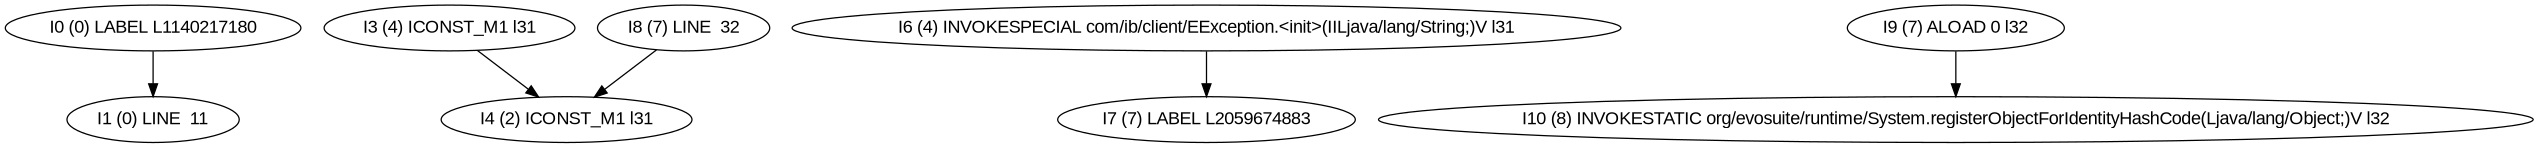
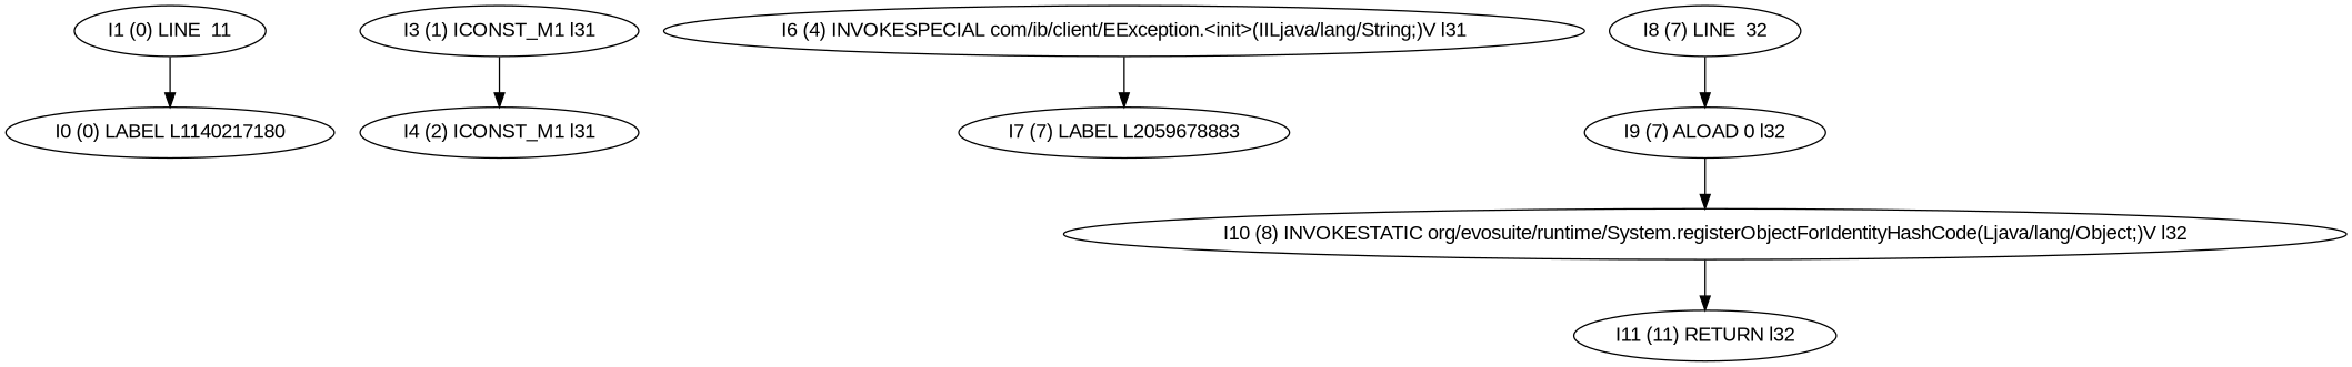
  digraph {
    fontname="Liberation Sans"
    node [fontname="Liberation Sans"]
    edge [fontname="Liberation Sans"]
    n1 [label="I0 (0) LABEL L1140217180"]
    n2 [label="I1 (0) LINE  11"]
-   n3 [label="I3 (4) ICONST_M1 l31"]
+   n3 [label="I3 (1) ICONST_M1 l31"]
    n4 [label="I4 (2) ICONST_M1 l31"]
    n5 [label="I6 (4) INVOKESPECIAL com/ib/client/EException.<init>(IILjava/lang/String;)V l31"]
-   n6 [label="I7 (7) LABEL L2059674883"]
+   n6 [label="I7 (7) LABEL L2059678883"]
    n7 [label="I8 (7) LINE  32"]
    n8 [label="I9 (7) ALOAD 0 l32"]
    n9 [label="I10 (8) INVOKESTATIC org/evosuite/runtime/System.registerObjectForIdentityHashCode(Ljava/lang/Object;)V l32"]
-   n1 -> n2
+   n10 [label="I11 (11) RETURN l32"]
+   n2 -> n1
    n3 -> n4
    n5 -> n6
-   n7 -> n4
+   n7 -> n8
    n8 -> n9
+   n9 -> n10
  }
